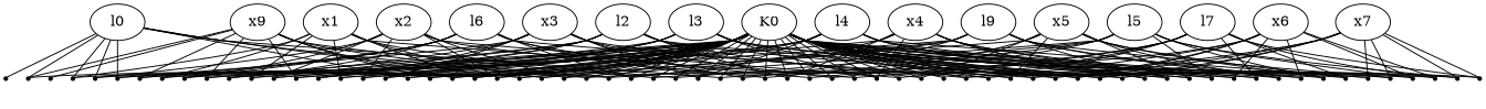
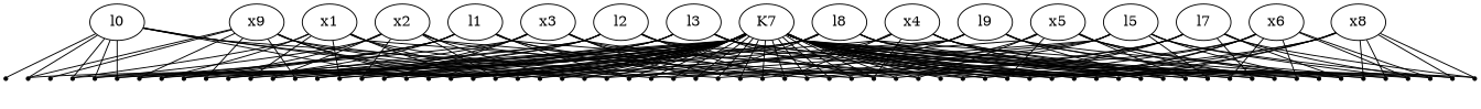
  graph {
    node [shape=point]
-   n1 [label=K0 shape=""]
+   n1 [label=K7 shape=""]
    factor1
    factor2
    factor3
    factor4
    factor5
    factor6
    factor7
    factor8
    factor9
    factor10
    factor11
    factor12
    factor13
    factor14
    factor15
    factor16
    factor17
    factor18
    factor19
    factor20
    factor21
    factor22
    factor23
    factor24
    factor25
    factor26
    factor27
    factor28
    factor29
    factor30
    factor31
    factor32
    factor33
    factor34
    factor35
    factor36
    factor37
    factor38
    factor39
    factor40
    factor41
    factor42
    factor43
    factor44
    factor45
    factor46
    factor47
    factor48
    factor49
    factor50
    factor51
    factor52
    factor53
    factor54
    factor55
    factor56
    factor57
    factor58
    factor59
    factor60
    factor61
    factor62
    factor63
    factor64
    factor66
    n67 [label=l0 shape=""]
    factor65
-   n69 [label=l6 shape=""]
+   n69 [label=l1 shape=""]
    n70 [label=l2 shape=""]
    n71 [label=l3 shape=""]
-   n72 [label=l4 shape=""]
+   n72 [label=l8 shape=""]
    n73 [label=l5 shape=""]
    n74 [label=l9 shape=""]
    n75 [label=l7 shape=""]
    n76 [label=x9 shape=""]
    factor0
    n78 [label=x1 shape=""]
    n79 [label=x2 shape=""]
    n80 [label=x3 shape=""]
    n81 [label=x4 shape=""]
    n82 [label=x5 shape=""]
    n83 [label=x6 shape=""]
-   n84 [label=x7 shape=""]
+   n84 [label=x8 shape=""]
    n1 -- factor1
    n1 -- factor2
    n1 -- factor3
    n1 -- factor4
    n1 -- factor5
    n1 -- factor6
    n1 -- factor7
    n1 -- factor8
    n1 -- factor9
    n1 -- factor10
    n1 -- factor11
    n1 -- factor12
    n1 -- factor13
    n1 -- factor14
    n1 -- factor15
    n1 -- factor16
    n1 -- factor17
    n1 -- factor18
    n1 -- factor19
    n1 -- factor20
    n1 -- factor21
    n1 -- factor22
    n1 -- factor23
    n1 -- factor24
    n1 -- factor25
    n1 -- factor26
    n1 -- factor27
    n1 -- factor28
    n1 -- factor29
    n1 -- factor30
    n1 -- factor31
    n1 -- factor32
    n1 -- factor33
    n1 -- factor34
    n1 -- factor35
    n1 -- factor36
    n1 -- factor37
    n1 -- factor38
    n1 -- factor39
    n1 -- factor40
    n1 -- factor41
    n1 -- factor42
    n1 -- factor43
    n1 -- factor44
    n1 -- factor45
    n1 -- factor46
    n1 -- factor47
    n1 -- factor48
    n1 -- factor49
    n1 -- factor50
    n1 -- factor51
    n1 -- factor52
    n1 -- factor53
    n1 -- factor54
    n1 -- factor55
    n1 -- factor56
    n1 -- factor57
    n1 -- factor58
    n1 -- factor59
    n1 -- factor60
    n1 -- factor61
    n1 -- factor62
    n1 -- factor63
    n1 -- factor64
    n1 -- factor66
    n67 -- factor1
    n67 -- factor9
    n67 -- factor17
    n67 -- factor25
    n67 -- factor33
    n67 -- factor41
    n67 -- factor49
    n67 -- factor57
    n67 -- factor65
    n69 -- factor2
    n69 -- factor10
    n69 -- factor18
    n69 -- factor26
    n69 -- factor34
    n69 -- factor42
    n69 -- factor50
    n69 -- factor58
    n70 -- factor3
    n70 -- factor11
    n70 -- factor19
    n70 -- factor27
    n70 -- factor35
    n70 -- factor43
    n70 -- factor51
    n70 -- factor59
    n71 -- factor4
    n71 -- factor12
    n71 -- factor20
    n71 -- factor28
    n71 -- factor36
    n71 -- factor44
    n71 -- factor52
    n71 -- factor60
    n72 -- factor5
    n72 -- factor13
    n72 -- factor21
    n72 -- factor29
    n72 -- factor37
    n72 -- factor45
    n72 -- factor53
    n72 -- factor61
    n73 -- factor6
    n73 -- factor14
    n73 -- factor22
    n73 -- factor30
    n73 -- factor38
    n73 -- factor46
    n73 -- factor54
    n73 -- factor62
    n74 -- factor7
    n74 -- factor15
    n74 -- factor23
    n74 -- factor31
    n74 -- factor39
    n74 -- factor47
    n74 -- factor55
    n74 -- factor63
    n75 -- factor8
    n75 -- factor16
    n75 -- factor24
    n75 -- factor32
    n75 -- factor40
    n75 -- factor48
    n75 -- factor56
    n75 -- factor64
    n76 -- factor1
    n76 -- factor2
    n76 -- factor3
    n76 -- factor4
    n76 -- factor5
    n76 -- factor6
    n76 -- factor7
    n76 -- factor8
    n76 -- factor0
    n78 -- factor9
    n78 -- factor10
    n78 -- factor11
    n78 -- factor12
    n78 -- factor13
    n78 -- factor14
    n78 -- factor15
    n78 -- factor16
    n79 -- factor17
    n79 -- factor18
    n79 -- factor19
    n79 -- factor20
    n79 -- factor21
    n79 -- factor22
    n79 -- factor23
    n79 -- factor24
    n80 -- factor25
    n80 -- factor26
    n80 -- factor27
    n80 -- factor28
    n80 -- factor29
    n80 -- factor30
    n80 -- factor31
    n80 -- factor32
    n81 -- factor33
    n81 -- factor34
    n81 -- factor35
    n81 -- factor36
    n81 -- factor37
    n81 -- factor38
    n81 -- factor39
    n81 -- factor40
    n82 -- factor41
    n82 -- factor42
    n82 -- factor43
    n82 -- factor44
    n82 -- factor45
    n82 -- factor46
    n82 -- factor47
    n82 -- factor48
    n83 -- factor49
    n83 -- factor50
    n83 -- factor51
    n83 -- factor52
    n83 -- factor53
    n83 -- factor54
    n83 -- factor55
    n83 -- factor56
    n84 -- factor57
    n84 -- factor58
    n84 -- factor59
    n84 -- factor60
    n84 -- factor61
    n84 -- factor62
    n84 -- factor63
    n84 -- factor64
  }
